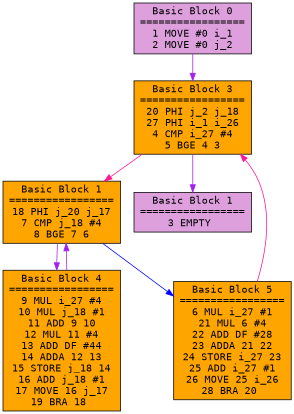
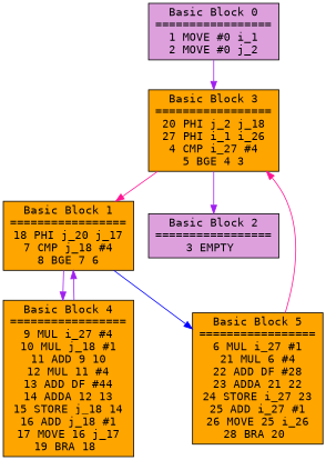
  digraph {
    fontname="DejaVu Sans Mono"
    node [shape=box style=filled fillcolor=orange fontname="DejaVu Sans Mono"]
    edge [color=purple fontname="DejaVu Sans Mono"]
    n1 [label="Basic Block 0\n=================\n1 MOVE #0 i_1\n2 MOVE #0 j_2\n" fillcolor=plum]
    n2 [label="Basic Block 3\n=================\n20 PHI j_2 j_18\n27 PHI i_1 i_26\n4 CMP i_27 #4\n5 BGE 4 3\n"]
    n3 [label="Basic Block 1\n=================\n18 PHI j_20 j_17\n7 CMP j_18 #4\n8 BGE 7 6\n"]
    n4 [label="Basic Block 4\n=================\n9 MUL i_27 #4\n10 MUL j_18 #1\n11 ADD 9 10\n12 MUL 11 #4\n13 ADD DF #44\n14 ADDA 12 13\n15 STORE j_18 14\n16 ADD j_18 #1\n17 MOVE 16 j_17\n19 BRA 18 \n"]
    n5 [label="Basic Block 5\n=================\n6 MUL i_27 #1\n21 MUL 6 #4\n22 ADD DF #28\n23 ADDA 21 22\n24 STORE i_27 23\n25 ADD i_27 #1\n26 MOVE 25 i_26\n28 BRA 20 \n"]
-   n6 [label="Basic Block 1\n=================\n3 EMPTY \n" fillcolor=plum]
+   n6 [label="Basic Block 2\n=================\n3 EMPTY \n" fillcolor=plum]
    n1 -> n2
    n2 -> n3 [color=deeppink]
    n2 -> n6
    n3 -> n4
    n3 -> n5 [color=blue]
    n4 -> n3
    n5 -> n2 [color=deeppink]
  }
